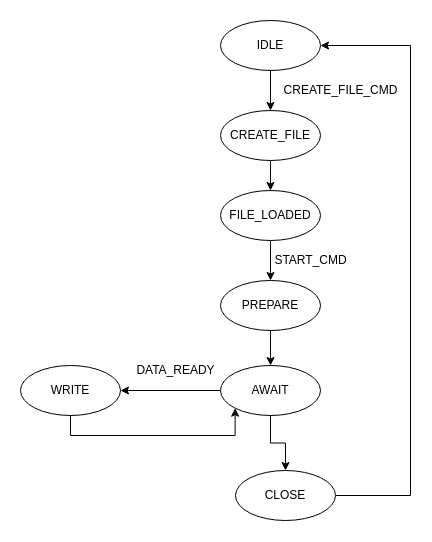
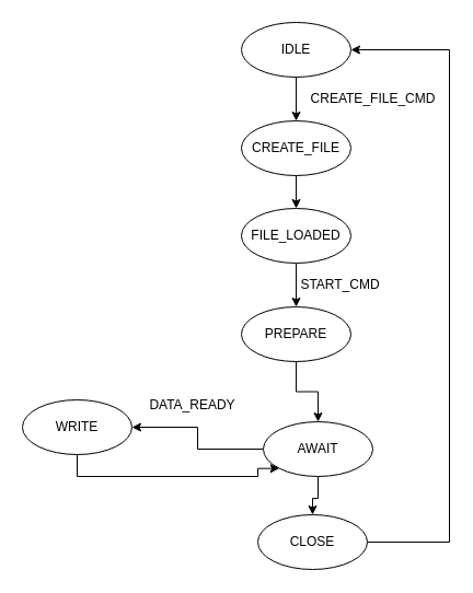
  <mxCell id="0" />
  <mxCell id="1" parent="0" />
  <mxCell id="2" value="" style="edgeStyle=orthogonalEdgeStyle;rounded=0;orthogonalLoop=1;jettySize=auto;html=1;" parent="1" source="3" target="5" edge="1"><mxGeometry relative="1" as="geometry" /></mxCell>
  <mxCell id="3" value="CREATE_FILE" style="ellipse;whiteSpace=wrap;html=1;" parent="1" vertex="1"><mxGeometry x="220" y="110" width="100" height="50" as="geometry" /></mxCell>
  <mxCell id="4" value="" style="edgeStyle=orthogonalEdgeStyle;rounded=0;orthogonalLoop=1;jettySize=auto;html=1;" parent="1" source="5" target="8" edge="1"><mxGeometry relative="1" as="geometry" /></mxCell>
  <mxCell id="5" value="FILE_LOADED" style="ellipse;whiteSpace=wrap;html=1;" parent="1" vertex="1"><mxGeometry x="220" y="190" width="100" height="50" as="geometry" /></mxCell>
  <mxCell id="6" value="CREATE_FILE_CMD" style="text;html=1;align=center;verticalAlign=middle;resizable=0;points=[];autosize=1;" parent="1" vertex="1"><mxGeometry x="275" y="80" width="130" height="20" as="geometry" /></mxCell>
  <mxCell id="7" value="" style="edgeStyle=orthogonalEdgeStyle;rounded=0;orthogonalLoop=1;jettySize=auto;html=1;" parent="1" source="8" target="12" edge="1"><mxGeometry relative="1" as="geometry" /></mxCell>
  <mxCell id="8" value="PREPARE" style="ellipse;whiteSpace=wrap;html=1;" parent="1" vertex="1"><mxGeometry x="220" y="280" width="100" height="50" as="geometry" /></mxCell>
  <mxCell id="9" value="START_CMD" style="text;html=1;align=center;verticalAlign=middle;resizable=0;points=[];autosize=1;" parent="1" vertex="1"><mxGeometry x="265" y="250" width="90" height="20" as="geometry" /></mxCell>
  <mxCell id="10" value="" style="edgeStyle=orthogonalEdgeStyle;rounded=0;orthogonalLoop=1;jettySize=auto;html=1;" parent="1" source="12" target="18" edge="1"><mxGeometry relative="1" as="geometry" /></mxCell>
  <mxCell id="11" value="" style="edgeStyle=orthogonalEdgeStyle;rounded=0;orthogonalLoop=1;jettySize=auto;html=1;" parent="1" source="12" target="14" edge="1"><mxGeometry relative="1" as="geometry" /></mxCell>
- <mxCell id="12" value="AWAIT" style="ellipse;whiteSpace=wrap;html=1;" parent="1" vertex="1"><mxGeometry x="220" y="365" width="100" height="50" as="geometry" /></mxCell>
+ <mxCell id="12" value="AWAIT" style="ellipse;whiteSpace=wrap;html=1;" parent="1" vertex="1"><mxGeometry x="240" y="385" width="100" height="50" as="geometry" /></mxCell>
  <mxCell id="13" style="edgeStyle=orthogonalEdgeStyle;rounded=0;orthogonalLoop=1;jettySize=auto;html=1;exitX=1;exitY=0.5;exitDx=0;exitDy=0;entryX=1;entryY=0.5;entryDx=0;entryDy=0;" parent="1" source="14" target="16" edge="1"><mxGeometry relative="1" as="geometry"><Array as="points"><mxPoint x="410" y="495" /><mxPoint x="410" y="45" /></Array></mxGeometry></mxCell>
  <mxCell id="14" value="CLOSE" style="ellipse;whiteSpace=wrap;html=1;" parent="1" vertex="1"><mxGeometry x="235" y="470" width="100" height="50" as="geometry" /></mxCell>
  <mxCell id="15" value="" style="edgeStyle=orthogonalEdgeStyle;rounded=0;orthogonalLoop=1;jettySize=auto;html=1;" parent="1" source="16" target="3" edge="1"><mxGeometry relative="1" as="geometry" /></mxCell>
  <mxCell id="16" value="IDLE" style="ellipse;whiteSpace=wrap;html=1;" parent="1" vertex="1"><mxGeometry x="220" y="20" width="100" height="50" as="geometry" /></mxCell>
  <mxCell id="17" style="edgeStyle=orthogonalEdgeStyle;rounded=0;orthogonalLoop=1;jettySize=auto;html=1;exitX=0.5;exitY=1;exitDx=0;exitDy=0;entryX=0;entryY=1;entryDx=0;entryDy=0;" parent="1" source="18" target="12" edge="1"><mxGeometry relative="1" as="geometry"><Array as="points"><mxPoint x="70" y="435" /><mxPoint x="235" y="435" /></Array></mxGeometry></mxCell>
  <mxCell id="18" value="WRITE" style="ellipse;whiteSpace=wrap;html=1;" parent="1" vertex="1"><mxGeometry x="20" y="365" width="100" height="50" as="geometry" /></mxCell>
  <mxCell id="19" value="DATA_READY" style="text;html=1;align=center;verticalAlign=middle;resizable=0;points=[];autosize=1;" parent="1" vertex="1"><mxGeometry x="130" y="360" width="90" height="20" as="geometry" /></mxCell>
